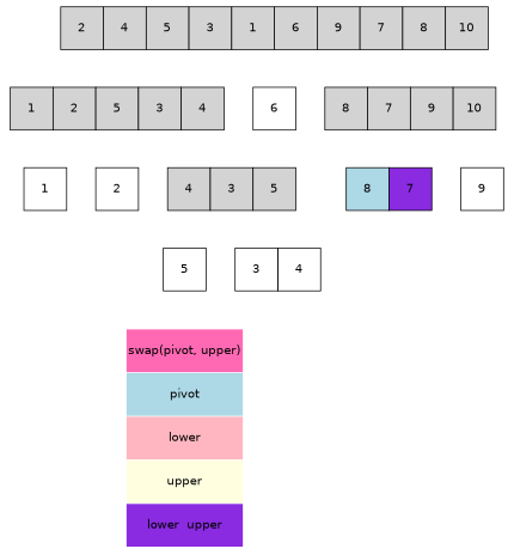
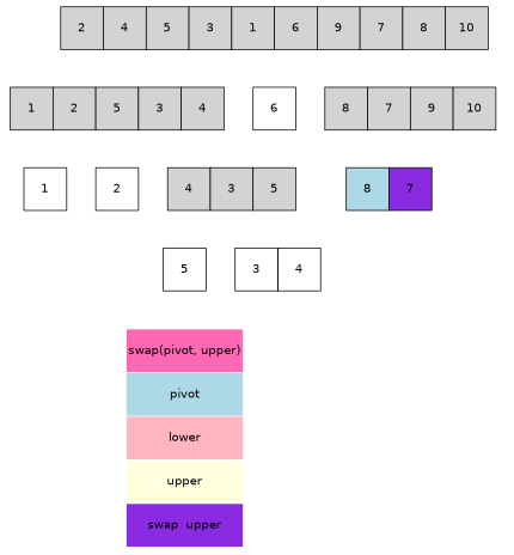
  digraph {
    fontname="DejaVu Sans"
    node [fontname="DejaVu Sans" shape=none]
    edge [fontname="DejaVu Sans" style=invis]
    n1 [label=<<table border="0" cellspacing="0">             <tr>             <td port="arr0" width="50" height="50" bgcolor="lightgray" border="1">2</td>             <td port="arr1" width="50" height="50" bgcolor="lightgray" border="1">4</td>             <td port="arr2" width="50" height="50" bgcolor="lightgray" border="1">5</td>             <td port="arr3" width="50" height="50" bgcolor="lightgray" border="1">3</td>             <td port="arr4" width="50" height="50" bgcolor="lightgray" border="1">1</td>             <td port="arr5" width="50" height="50" bgcolor="lightgray" border="1">6</td>             <td port="arr6" width="50" height="50" bgcolor="lightgray" border="1">9</td>             <td port="arr7" width="50" height="50" bgcolor="lightgray" border="1">7</td>             <td port="arr8" width="50" height="50" bgcolor="lightgray" border="1">8</td>             <td port="arr9" width="50" height="50" bgcolor="lightgray" border="1">10</td>             </tr>             </table>>]
    n2 [label=<<table border="0" cellspacing="0">             <tr>             <td port="arr0" width="50" height="50" bgcolor="lightgray" border="1">1</td>             <td port="arr1" width="50" height="50" bgcolor="lightgray" border="1">2</td>             <td port="arr2" width="50" height="50" bgcolor="lightgray" border="1">5</td>             <td port="arr3" width="50" height="50" bgcolor="lightgray" border="1">3</td>             <td port="arr4" width="50" height="50" bgcolor="lightgray" border="1">4</td>             </tr>             </table>>]
    n3 [label=<<table border="0" cellspacing="0">             <tr>             <td port="arr5" width="50" height="50" border="1">6</td>             </tr>             </table>>]
    n4 [label=<<table border="0" cellspacing="0">             <tr>             <td port="arr6" width="50" height="50" bgcolor="lightgray" border="1">8</td>             <td port="arr7" width="50" height="50" bgcolor="lightgray" border="1">7</td>             <td port="arr8" width="50" height="50" bgcolor="lightgray" border="1">9</td>             <td port="arr9" width="50" height="50" bgcolor="lightgray" border="1">10</td>             </tr>             </table>>]
-   n5 [label=<<table border="0" cellspacing="1">             <tr><td port="code1" height="50" bgcolor="hotpink">swap(pivot, upper)</td></tr>             <tr><td port="code2" height="50" bgcolor="lightblue">pivot</td></tr>             <tr><td port="code3" height="50" bgcolor="lightpink">lower</td></tr>             <tr><td port="code4" height="50" bgcolor="lightyellow">upper</td></tr>             <tr><td port="code5" height="50" bgcolor="blueviolet">lower  upper</td></tr>             </table>>]
+   n5 [label=<<table border="0" cellspacing="1">             <tr><td port="code1" height="50" bgcolor="hotpink">swap(pivot, upper)</td></tr>             <tr><td port="code2" height="50" bgcolor="lightblue">pivot</td></tr>             <tr><td port="code3" height="50" bgcolor="lightpink">lower</td></tr>             <tr><td port="code4" height="50" bgcolor="lightyellow">upper</td></tr>             <tr><td port="code5" height="50" bgcolor="blueviolet">swap  upper</td></tr>             </table>>]
    n6 [label=<<table border="0" cellspacing="0">             <tr>             <td port="arr4" width="50" height="50" border="1">5</td>             </tr>             </table>>]
    n7 [label=<<table border="0" cellspacing="0">             <tr>             <td port="arr0" width="50" height="50" border="1">1</td>             </tr>             </table>>]
    n8 [label=<<table border="0" cellspacing="0">             <tr>             <td port="arr1" width="50" height="50" border="1">2</td>             </tr>             </table>>]
    n9 [label=<<table border="0" cellspacing="0">             <tr>             <td port="arr2" width="50" height="50" bgcolor="lightgray" border="1">4</td>             <td port="arr3" width="50" height="50" bgcolor="lightgray" border="1">3</td>             <td port="arr4" width="50" height="50" bgcolor="lightgray" border="1">5</td>             </tr>             </table>>]
    n10 [label=<<table border="0" cellspacing="0">             <tr>             <td port="arr2" width="50" height="50"  border="1">3</td>             <td port="arr3" width="50" height="50"  border="1">4</td>             </tr>             </table>>]
    n11 [label=<<table border="0" cellspacing="0">             <tr>             <td port="arr6" width="50" height="50" bgcolor="lightblue" border="1">8</td>             <td port="arr7" width="50" height="50" bgcolor="blueviolet" border="1">7</td>             </tr>             </table>>]
-   n12 [label=<<table border="0" cellspacing="0">             <tr>             <td port="arr8" width="50" height="50" border="1">9</td>             </tr>             </table>>]
    subgraph sub_1 {
      peripheries=0
      n1
      n2
    }
    subgraph sub_2 {
      peripheries=0
      n1
      n3
    }
    subgraph sub_3 {
      peripheries=0
      n1
      n4
    }
    subgraph sub_4 {
      peripheries=0
      n5
      n6
    }
    subgraph sub_5 {
      peripheries=0
      n2
      n7
    }
    subgraph sub_6 {
      peripheries=0
      n2
      n8
    }
    subgraph sub_7 {
      peripheries=0
      n2
      n9
    }
    subgraph sub_8 {
      peripheries=0
      n9
      n10
    }
    subgraph sub_9 {
      peripheries=0
      n4
      n6
      n9
      n11
-     n12
    }
    n1 -> n2
    n1 -> n3
    n1 -> n4
    n2 -> n7
    n2 -> n8
    n2 -> n9
    n4 -> n11
-   n4 -> n12
    n6 -> n5
    n9 -> n6
    n9 -> n10
  }
